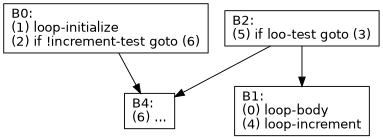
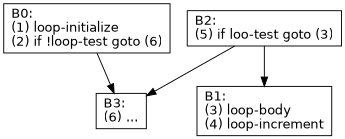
  digraph {
    fontname="DejaVu Sans"
    node [fontname="DejaVu Sans" shape=box]
    edge [fontname="DejaVu Sans"]
-   n1 [label="B0:\l(1) loop-initialize\l(2) if !increment-test goto (6)\l"]
-   n2 [label="B4:\l(6) ..."]
-   n3 [label="B1:\l(0) loop-body\l(4) loop-increment\l"]
+   n1 [label="B0:\l(1) loop-initialize\l(2) if !loop-test goto (6)\l"]
+   n2 [label="B3:\l(6) ..."]
+   n3 [label="B1:\l(3) loop-body\l(4) loop-increment\l"]
    n4 [label="B2:\l(5) if loo-test goto (3)"]
    n1 -> n2
    n4 -> n2
    n4 -> n3
  }
